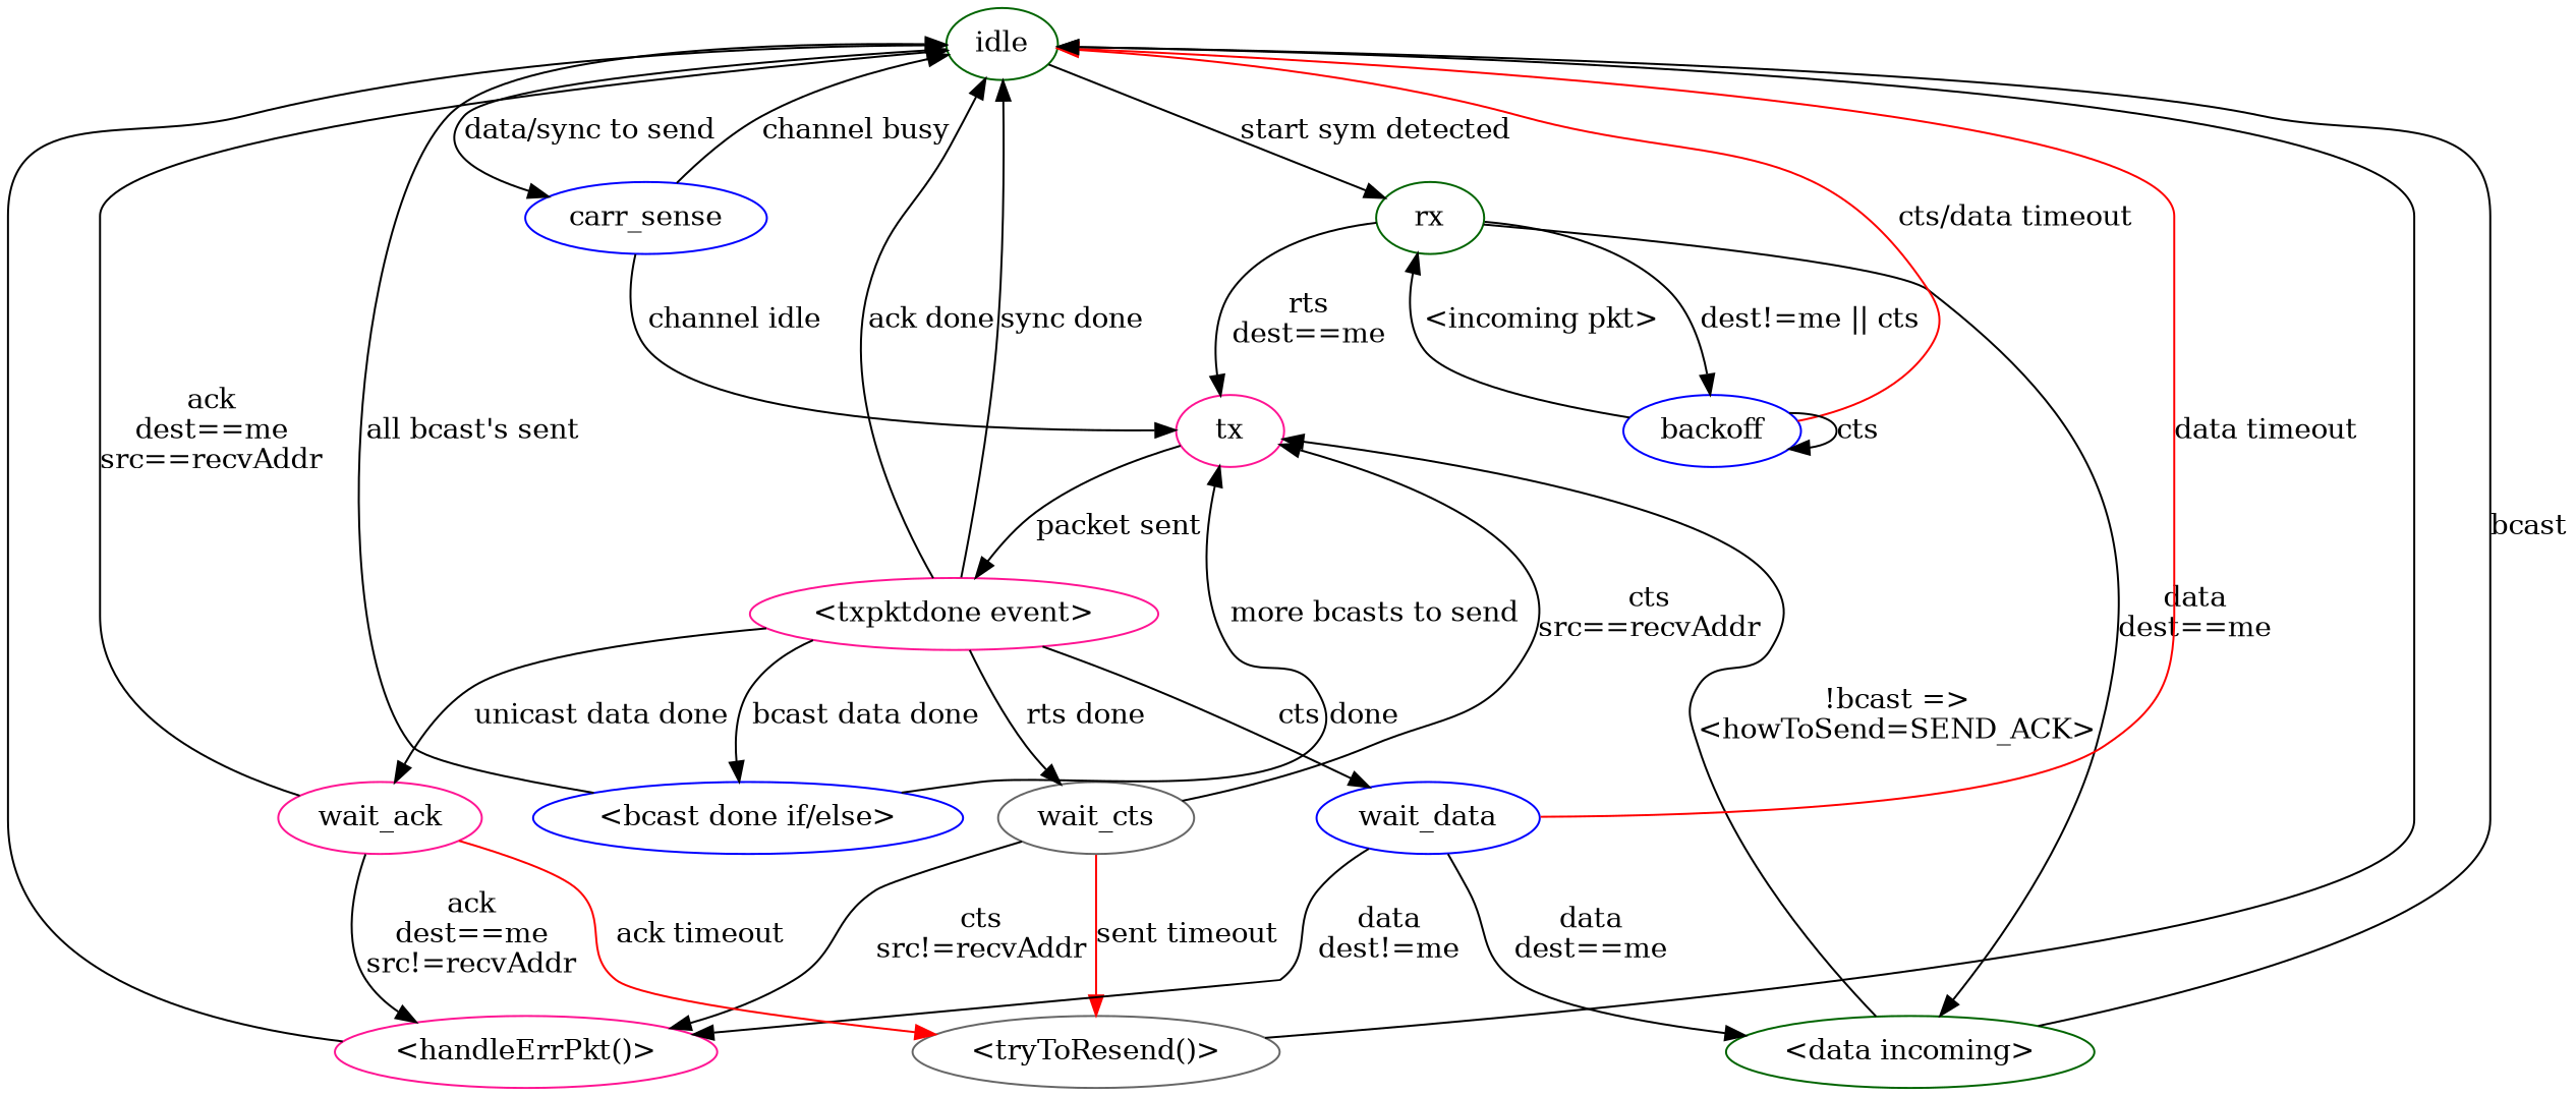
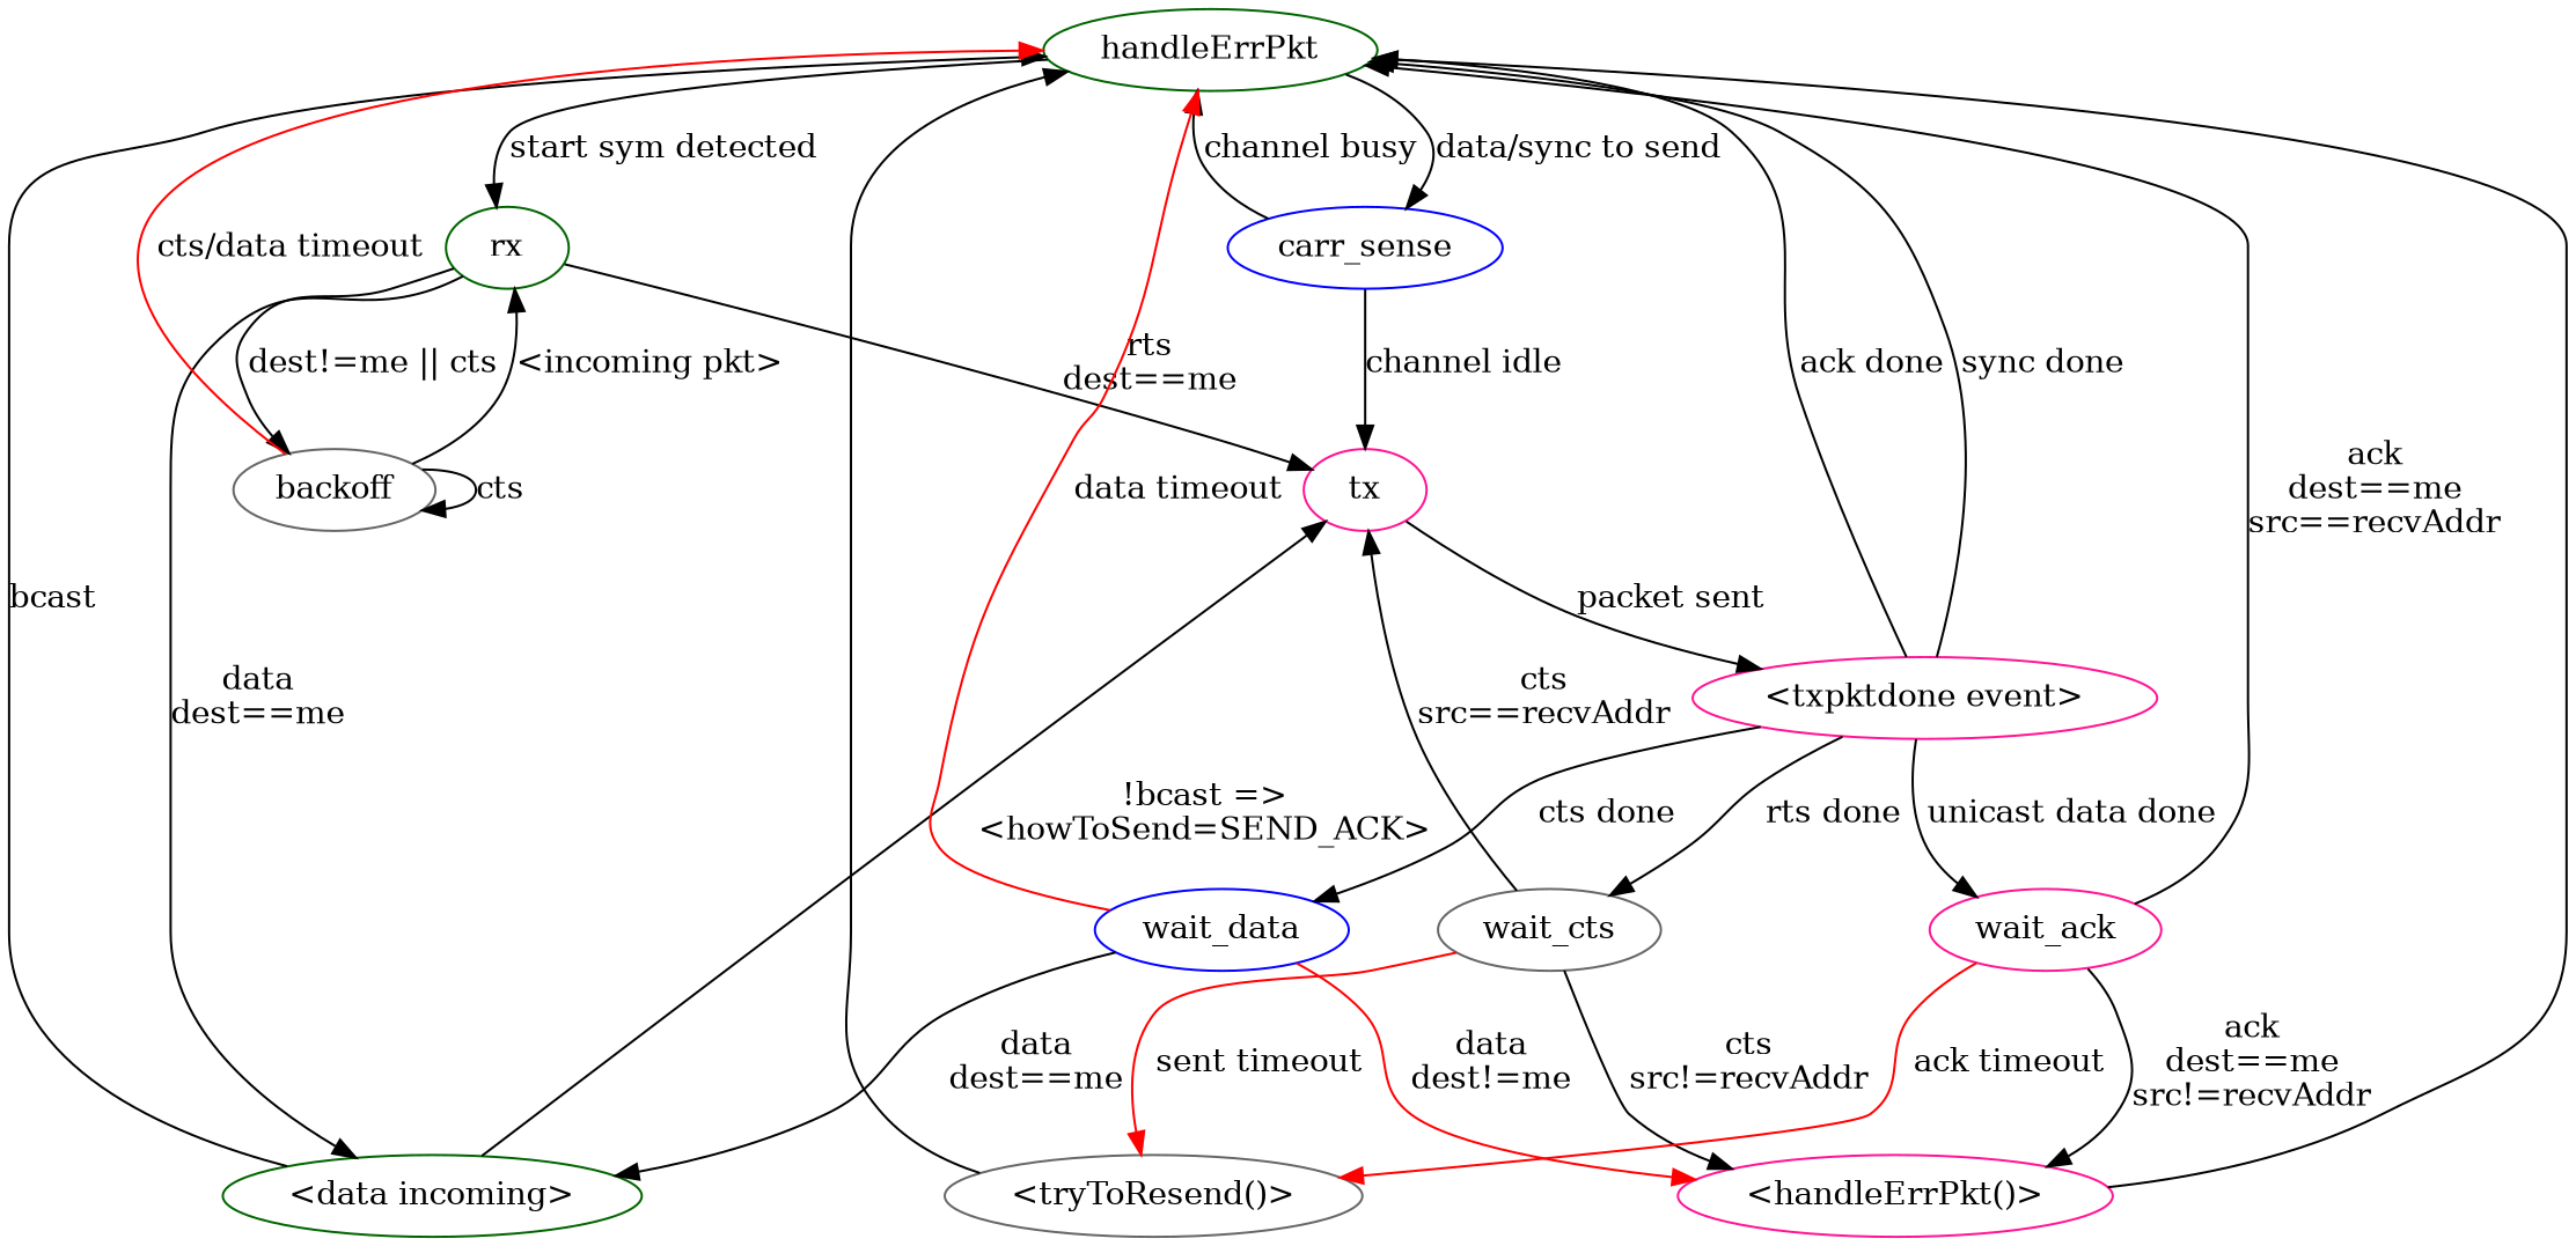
  digraph {
    node [color=blue]
-   idle [color=darkgreen]
+   idle [color=darkgreen label=handleErrPkt]
    carr_sense
    rx [color=darkgreen]
    tx [color=deeppink]
    n5 [color=darkgreen label="<data incoming>"]
-   backoff
+   backoff [color=gray40]
    n7 [color=deeppink label="<txpktdone event>"]
    wait_cts [color=gray40]
    wait_data
    wait_ack [color=deeppink]
-   n11 [label="<bcast done if/else>"]
    n12 [color=deeppink label="<handleErrPkt()>"]
    n13 [color=gray40 label="<tryToResend()>"]
    idle -> carr_sense [label="data/sync to send"]
    idle -> rx [label="start sym detected"]
    carr_sense -> idle [label="channel busy"]
    carr_sense -> tx [label="channel idle"]
    rx -> tx [label="rts\ndest==me"]
    rx -> n5 [label="data\ndest==me"]
    rx -> backoff [label="dest!=me || cts"]
    tx -> n7 [label="packet sent"]
    n5 -> idle [label=bcast]
    n5 -> tx [label="!bcast =>\n<howToSend=SEND_ACK>"]
    backoff -> idle [color=red label="cts/data timeout"]
    backoff -> rx [label="<incoming pkt>"]
    backoff -> backoff [label=cts]
    n7 -> idle [label="ack done"]
    n7 -> idle [label="sync done"]
    n7 -> wait_cts [label="rts done"]
    n7 -> wait_data [label="cts done"]
    n7 -> wait_ack [label="unicast data done"]
-   n7 -> n11 [label="bcast data done"]
    wait_cts -> tx [label="cts\nsrc==recvAddr"]
    wait_cts -> n12 [label="cts\nsrc!=recvAddr"]
    wait_cts -> n13 [color=red label="sent timeout"]
    wait_data -> idle [color=red label="data timeout"]
    wait_data -> n5 [label="data\ndest==me"]
-   wait_data -> n12 [label="data\ndest!=me"]
+   wait_data -> n12 [label="data\ndest!=me" color=red]
    wait_ack -> idle [label="ack\ndest==me\nsrc==recvAddr"]
    wait_ack -> n12 [label="ack\ndest==me\nsrc!=recvAddr"]
    wait_ack -> n13 [color=red label="ack timeout"]
-   n11 -> idle [label="all bcast's sent"]
-   n11 -> tx [label="more bcasts to send"]
    n12 -> idle
    n13 -> idle
  }
